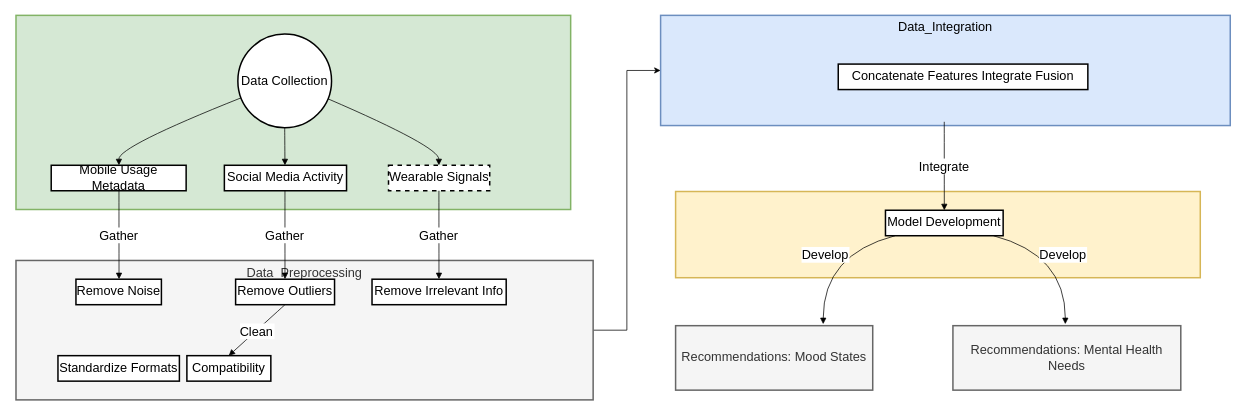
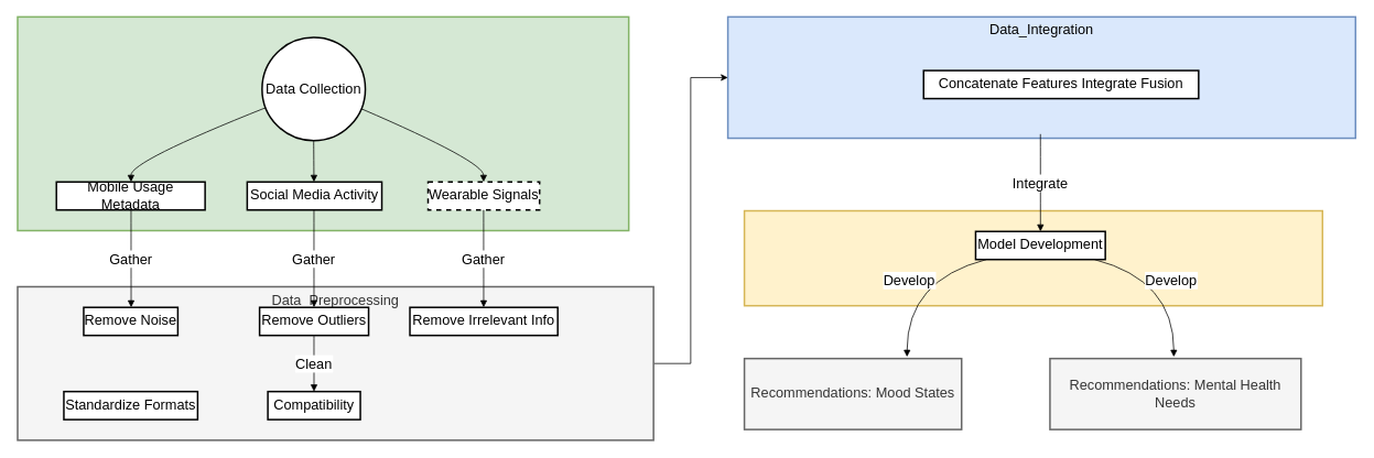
  <mxCell id="0" />
  <mxCell id="1" parent="0" />
  <mxCell id="2" value="Recommendations: Mood States" style="whiteSpace=wrap;strokeWidth=2;fillColor=#f5f5f5;fontColor=#333333;strokeColor=#666666;fontSize=17;" vertex="1" parent="1"><mxGeometry x="900" y="434" width="263" height="86" as="geometry" /></mxCell>
  <mxCell id="3" value="Recommendations: Mental Health Needs" style="whiteSpace=wrap;strokeWidth=2;fillColor=#f5f5f5;fontColor=#333333;strokeColor=#666666;fontSize=17;" vertex="1" parent="1"><mxGeometry x="1270" y="434" width="304" height="86" as="geometry" /></mxCell>
  <mxCell id="4" value="" style="whiteSpace=wrap;strokeWidth=2;verticalAlign=top;fillColor=#fff2cc;strokeColor=#d6b656;fontSize=17;" vertex="1" parent="1"><mxGeometry x="900" y="255" width="700" height="115" as="geometry" /></mxCell>
  <mxCell id="5" value="Model Development" style="whiteSpace=wrap;strokeWidth=2;fontSize=17;" vertex="1" parent="1"><mxGeometry x="1180" y="280" width="157" height="34" as="geometry" /></mxCell>
  <mxCell id="6" value="Data_Integration" style="whiteSpace=wrap;strokeWidth=2;verticalAlign=top;fillColor=#dae8fc;strokeColor=#6c8ebf;fontSize=17;" vertex="1" parent="1"><mxGeometry x="880" y="20" width="760" height="147" as="geometry" /></mxCell>
  <mxCell id="7" value="Concatenate Features Integrate Fusion" style="whiteSpace=wrap;strokeWidth=2;fontSize=17;" vertex="1" parent="1"><mxGeometry x="1117" y="85" width="333" height="34" as="geometry" /></mxCell>
  <mxCell id="8" style="edgeStyle=orthogonalEdgeStyle;rounded=0;orthogonalLoop=1;jettySize=auto;html=1;entryX=0;entryY=0.5;entryDx=0;entryDy=0;fontSize=17;" edge="1" parent="1" source="9" target="6"><mxGeometry relative="1" as="geometry" /></mxCell>
  <mxCell id="9" value="Data_Preprocessing" style="whiteSpace=wrap;strokeWidth=2;verticalAlign=top;fillColor=#f5f5f5;fontColor=#333333;strokeColor=#666666;fontSize=17;" vertex="1" parent="1"><mxGeometry x="20" y="347" width="770" height="186" as="geometry" /></mxCell>
  <mxCell id="10" value="Remove Noise" style="whiteSpace=wrap;strokeWidth=2;fontSize=17;" vertex="1" parent="1"><mxGeometry x="100" y="372" width="114" height="34" as="geometry" /></mxCell>
  <mxCell id="11" value="Remove Outliers" style="whiteSpace=wrap;strokeWidth=2;fontSize=17;" vertex="1" parent="1"><mxGeometry x="313" y="372" width="132" height="34" as="geometry" /></mxCell>
  <mxCell id="12" value="Remove Irrelevant Info" style="whiteSpace=wrap;strokeWidth=2;fontSize=17;" vertex="1" parent="1"><mxGeometry x="495" y="372" width="179" height="34" as="geometry" /></mxCell>
  <mxCell id="13" value="Standardize Formats" style="whiteSpace=wrap;strokeWidth=2;fontSize=17;" vertex="1" parent="1"><mxGeometry x="76" y="474" width="162" height="34" as="geometry" /></mxCell>
- <mxCell id="14" value="Compatibility" style="whiteSpace=wrap;strokeWidth=2;fontSize=17;" vertex="1" parent="1"><mxGeometry x="248" y="474" width="112" height="34" as="geometry" /></mxCell>
+ <mxCell id="14" value="Compatibility" style="whiteSpace=wrap;strokeWidth=2;fontSize=17;" vertex="1" parent="1"><mxGeometry x="323" y="474" width="112" height="34" as="geometry" /></mxCell>
  <mxCell id="15" value="" style="whiteSpace=wrap;strokeWidth=2;verticalAlign=top;fillColor=#d5e8d4;strokeColor=#82b366;fontSize=17;" vertex="1" parent="1"><mxGeometry x="20" y="20" width="740" height="259" as="geometry" /></mxCell>
  <mxCell id="16" value="Mobile Usage Metadata" style="whiteSpace=wrap;strokeWidth=2;fontSize=17;" vertex="1" parent="1"><mxGeometry x="67" y="220" width="180" height="34" as="geometry" /></mxCell>
  <mxCell id="17" value="Data Collection" style="ellipse;aspect=fixed;strokeWidth=2;whiteSpace=wrap;fontSize=17;" vertex="1" parent="1"><mxGeometry x="316" y="45" width="125" height="125" as="geometry" /></mxCell>
  <mxCell id="18" value="Social Media Activity" style="whiteSpace=wrap;strokeWidth=2;fontSize=17;" vertex="1" parent="1"><mxGeometry x="298" y="220" width="163" height="34" as="geometry" /></mxCell>
  <mxCell id="19" value="Wearable Signals" style="whiteSpace=wrap;strokeWidth=2;fontSize=17;dashed=1;" vertex="1" parent="1"><mxGeometry x="517" y="220" width="135" height="34" as="geometry" /></mxCell>
  <mxCell id="20" value="" style="curved=1;startArrow=none;endArrow=block;exitX=0.002;exitY=0.699;entryX=0.502;entryY=0.008;rounded=0;fontSize=17;" edge="1" parent="1" source="17" target="16"><mxGeometry relative="1" as="geometry"><Array as="points"><mxPoint x="157" y="195" /></Array></mxGeometry></mxCell>
  <mxCell id="21" value="" style="curved=1;startArrow=none;endArrow=block;exitX=0.503;exitY=1.002;entryX=0.496;entryY=0.008;rounded=0;fontSize=17;" edge="1" parent="1" source="17" target="18"><mxGeometry relative="1" as="geometry"><Array as="points" /></mxGeometry></mxCell>
  <mxCell id="22" value="" style="curved=1;startArrow=none;endArrow=block;exitX=1.004;exitY=0.715;entryX=0.498;entryY=0.008;rounded=0;fontSize=17;" edge="1" parent="1" source="17" target="19"><mxGeometry relative="1" as="geometry"><Array as="points"><mxPoint x="584" y="195" /></Array></mxGeometry></mxCell>
  <mxCell id="23" value="Gather" style="curved=1;startArrow=none;endArrow=block;exitX=0.502;exitY=0.993;entryX=0.504;entryY=0.008;rounded=0;fontSize=17;" edge="1" parent="1" source="16" target="10"><mxGeometry relative="1" as="geometry"><Array as="points" /></mxGeometry></mxCell>
  <mxCell id="24" value="Gather" style="curved=1;startArrow=none;endArrow=block;exitX=0.496;exitY=0.993;entryX=0.499;entryY=0.008;rounded=0;fontSize=17;" edge="1" parent="1" source="18" target="11"><mxGeometry relative="1" as="geometry"><Array as="points" /></mxGeometry></mxCell>
  <mxCell id="25" value="Gather" style="curved=1;startArrow=none;endArrow=block;exitX=0.498;exitY=0.993;entryX=0.499;entryY=0.008;rounded=0;fontSize=17;" edge="1" parent="1" source="19" target="12"><mxGeometry relative="1" as="geometry"><Array as="points" /></mxGeometry></mxCell>
  <mxCell id="26" value="Clean" style="curved=1;startArrow=none;endArrow=block;exitX=0.499;exitY=0.993;entryX=0.499;entryY=0.008;rounded=0;fontSize=17;" edge="1" parent="1" source="11" target="14"><mxGeometry relative="1" as="geometry"><Array as="points" /></mxGeometry></mxCell>
  <mxCell id="27" value="Integrate" style="curved=1;startArrow=none;endArrow=block;exitX=0.499;exitY=0.993;entryX=0.5;entryY=0.008;rounded=0;fontSize=17;" edge="1" parent="1" target="5"><mxGeometry relative="1" as="geometry"><Array as="points" /><mxPoint x="1258.441" y="162" as="sourcePoint" /></mxGeometry></mxCell>
  <mxCell id="28" value="Develop" style="curved=1;startArrow=none;endArrow=block;exitX=0.087;exitY=0.993;entryX=0.5;entryY=0.008;rounded=0;fontSize=17;" edge="1" parent="1" source="5"><mxGeometry relative="1" as="geometry"><Array as="points"><mxPoint x="1097" y="339" /></Array><mxPoint x="1096.952" y="432" as="targetPoint" /></mxGeometry></mxCell>
  <mxCell id="29" value="Develop" style="curved=1;startArrow=none;endArrow=block;exitX=0.912;exitY=0.993;entryX=0.5;entryY=0.008;rounded=0;fontSize=17;" edge="1" parent="1" source="5"><mxGeometry relative="1" as="geometry"><Array as="points"><mxPoint x="1420" y="339" /></Array><mxPoint x="1419.929" y="432" as="targetPoint" /></mxGeometry></mxCell>
